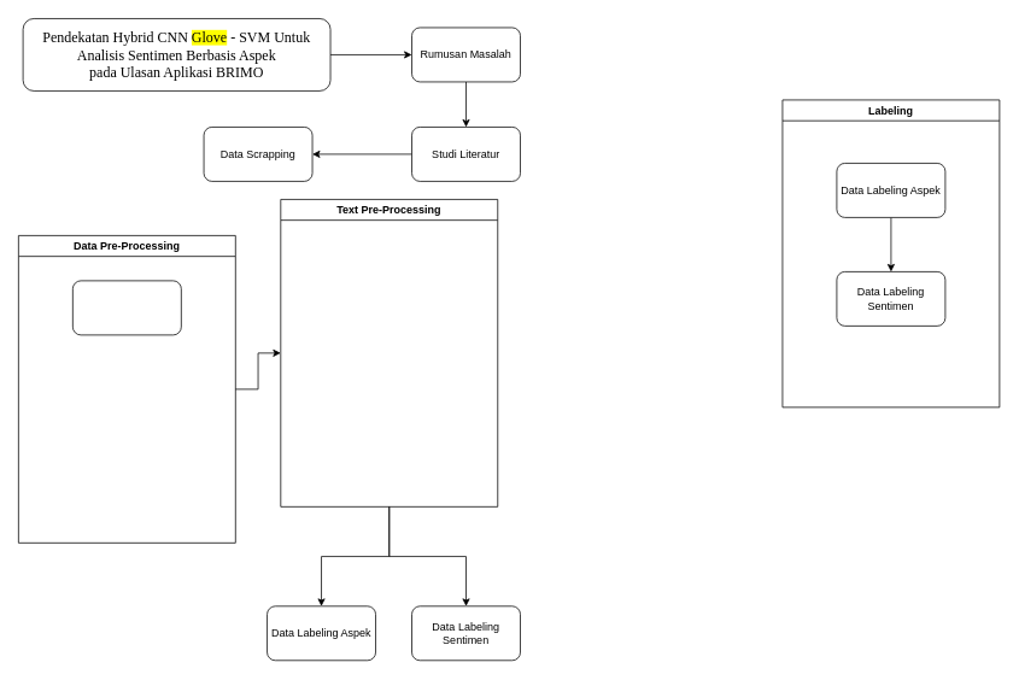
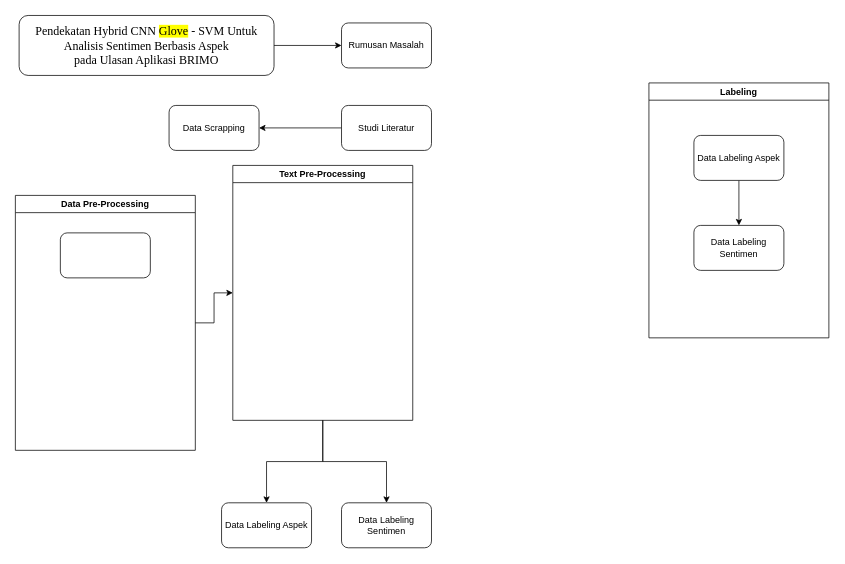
  <mxCell id="0" />
  <mxCell id="1" parent="0" />
  <mxCell id="2" value="" style="edgeStyle=orthogonalEdgeStyle;rounded=0;orthogonalLoop=1;jettySize=auto;html=1;exitX=0;exitY=0.5;exitDx=0;exitDy=0;" edge="1" parent="1" source="8" target="5"><mxGeometry relative="1" as="geometry"><mxPoint x="285" y="120" as="sourcePoint" /><Array as="points" /></mxGeometry></mxCell>
  <mxCell id="3" value="" style="edgeStyle=orthogonalEdgeStyle;rounded=0;orthogonalLoop=1;jettySize=auto;html=1;" edge="1" parent="1" source="4" target="7"><mxGeometry relative="1" as="geometry" /></mxCell>
  <mxCell id="4" value="&lt;span style=&quot;font-size:12.0pt;mso-bidi-font-size:14.0pt;&lt;br/&gt;line-height:107%;font-family:&amp;quot;Times New Roman&amp;quot;,serif;mso-fareast-font-family:&lt;br/&gt;Calibri;mso-fareast-theme-font:minor-latin;mso-bidi-font-family:&amp;quot;Cordia New&amp;quot;;&lt;br/&gt;mso-bidi-theme-font:minor-bidi;mso-ansi-language:EN-ID;mso-fareast-language:&lt;br/&gt;EN-US;mso-bidi-language:TH&quot;&gt;Pendekatan Hybrid CNN &lt;span style=&quot;background:yellow;&lt;br/&gt;mso-highlight:yellow&quot;&gt;Glove&lt;/span&gt; - SVM Untuk Analisis Sentimen Berbasis Aspek&lt;br/&gt;pada Ulasan Aplikasi BRIMO&lt;/span&gt;" style="rounded=1;whiteSpace=wrap;html=1;" vertex="1" parent="1"><mxGeometry x="25" y="20" width="340" height="80" as="geometry" /></mxCell>
  <mxCell id="5" value="Data Scrapping" style="rounded=1;whiteSpace=wrap;html=1;" vertex="1" parent="1"><mxGeometry x="225" y="140" width="120" height="60" as="geometry" /></mxCell>
- <mxCell id="6" value="" style="edgeStyle=orthogonalEdgeStyle;rounded=0;orthogonalLoop=1;jettySize=auto;html=1;" edge="1" parent="1" source="7" target="8"><mxGeometry relative="1" as="geometry" /></mxCell>
  <mxCell id="7" value="Rumusan Masalah" style="rounded=1;whiteSpace=wrap;html=1;" vertex="1" parent="1"><mxGeometry x="455" y="30" width="120" height="60" as="geometry" /></mxCell>
  <mxCell id="8" value="Studi Literatur" style="rounded=1;whiteSpace=wrap;html=1;" vertex="1" parent="1"><mxGeometry x="455" y="140" width="120" height="60" as="geometry" /></mxCell>
  <mxCell id="9" style="edgeStyle=orthogonalEdgeStyle;rounded=0;orthogonalLoop=1;jettySize=auto;html=1;exitX=1;exitY=0.5;exitDx=0;exitDy=0;entryX=0;entryY=0.5;entryDx=0;entryDy=0;" edge="1" parent="1" source="10" target="14"><mxGeometry relative="1" as="geometry" /></mxCell>
  <mxCell id="10" value="Data Pre-Processing" style="swimlane;" vertex="1" parent="1"><mxGeometry x="20" y="260" width="240" height="340" as="geometry" /></mxCell>
  <mxCell id="11" value="" style="rounded=1;whiteSpace=wrap;html=1;" vertex="1" parent="10"><mxGeometry x="60" y="50" width="120" height="60" as="geometry" /></mxCell>
  <mxCell id="12" style="edgeStyle=orthogonalEdgeStyle;rounded=0;orthogonalLoop=1;jettySize=auto;html=1;" edge="1" parent="1" source="14" target="20"><mxGeometry relative="1" as="geometry" /></mxCell>
  <mxCell id="13" style="edgeStyle=orthogonalEdgeStyle;rounded=0;orthogonalLoop=1;jettySize=auto;html=1;" edge="1" parent="1" source="14" target="19"><mxGeometry relative="1" as="geometry" /></mxCell>
  <mxCell id="14" value="Text Pre-Processing" style="swimlane;" vertex="1" parent="1"><mxGeometry x="310" y="220" width="240" height="340" as="geometry" /></mxCell>
  <mxCell id="15" value="Labeling" style="swimlane;startSize=23;" vertex="1" parent="1"><mxGeometry x="865" y="110" width="240" height="340" as="geometry" /></mxCell>
  <mxCell id="16" value="" style="edgeStyle=orthogonalEdgeStyle;rounded=0;orthogonalLoop=1;jettySize=auto;html=1;" edge="1" parent="15" source="17" target="18"><mxGeometry relative="1" as="geometry" /></mxCell>
  <mxCell id="17" value="Data Labeling Aspek" style="rounded=1;whiteSpace=wrap;html=1;" vertex="1" parent="15"><mxGeometry x="60" y="70" width="120" height="60" as="geometry" /></mxCell>
  <mxCell id="18" value="Data Labeling Sentimen" style="rounded=1;whiteSpace=wrap;html=1;" vertex="1" parent="15"><mxGeometry x="60" y="190" width="120" height="60" as="geometry" /></mxCell>
  <mxCell id="19" value="Data Labeling Aspek" style="rounded=1;whiteSpace=wrap;html=1;" vertex="1" parent="1"><mxGeometry x="295" y="670" width="120" height="60" as="geometry" /></mxCell>
  <mxCell id="20" value="Data Labeling Sentimen" style="rounded=1;whiteSpace=wrap;html=1;" vertex="1" parent="1"><mxGeometry x="455" y="670" width="120" height="60" as="geometry" /></mxCell>
